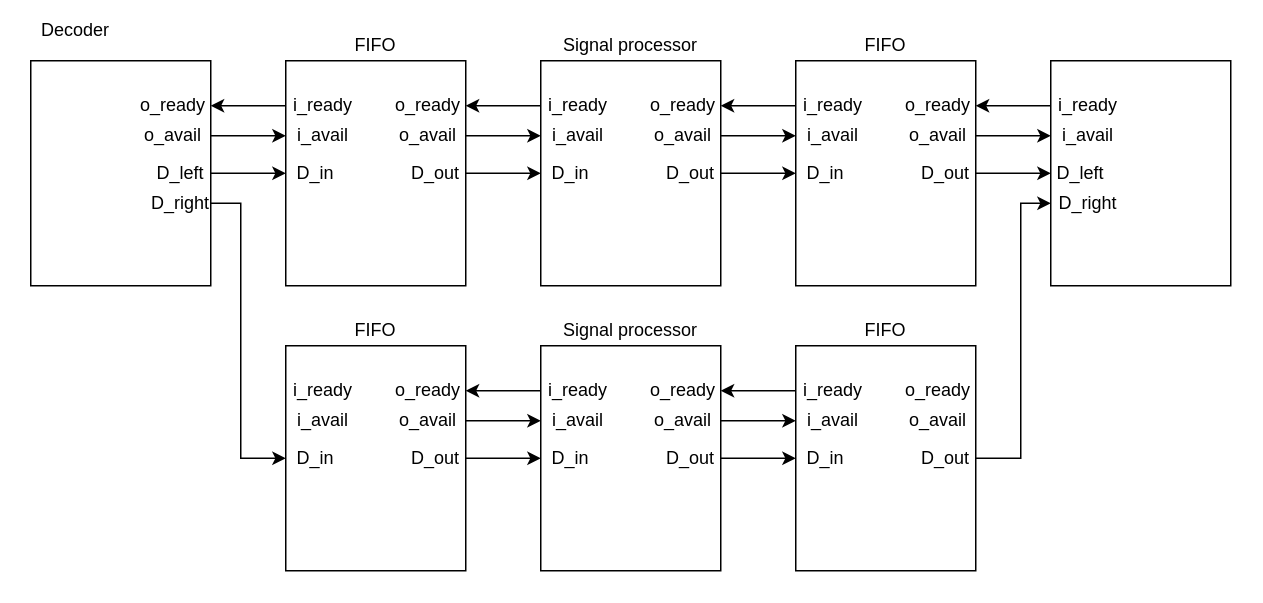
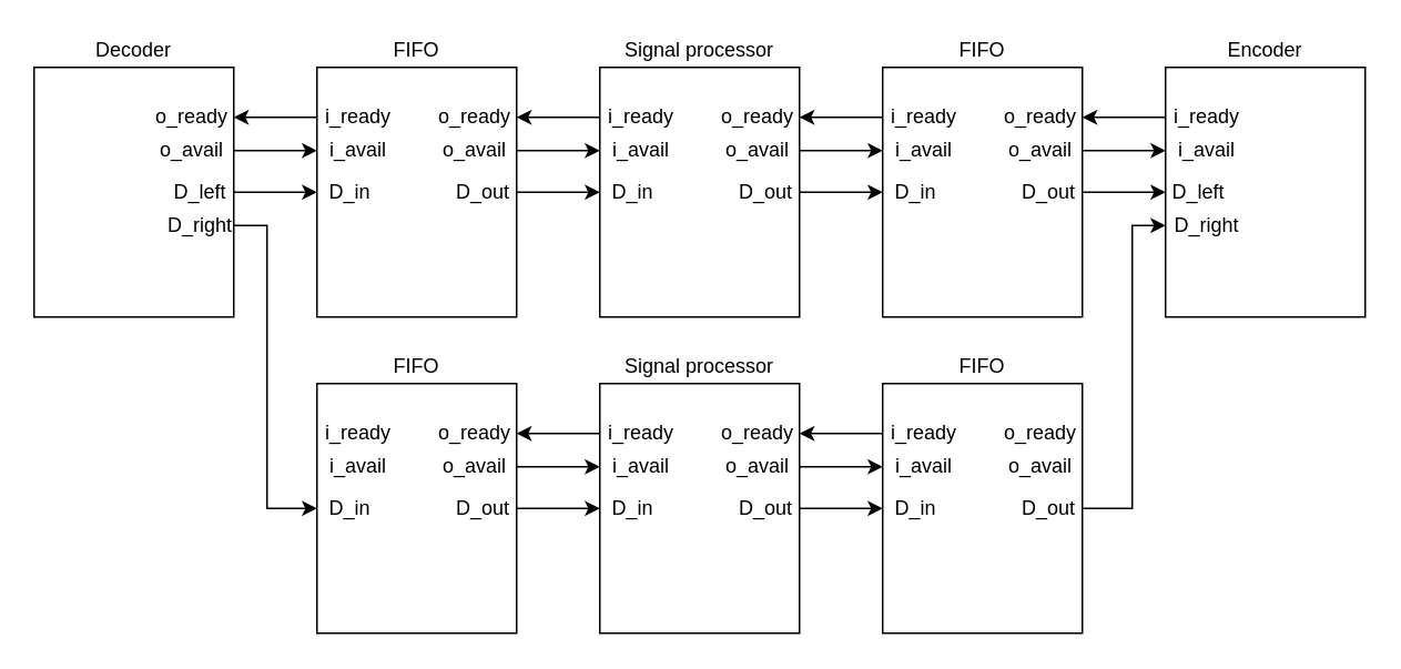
  <mxCell id="0" />
  <mxCell id="1" parent="0" />
  <mxCell id="2" value="" style="rounded=0;whiteSpace=wrap;html=1;" vertex="1" parent="1"><mxGeometry x="190" y="40" width="120" height="150" as="geometry" /></mxCell>
  <mxCell id="3" value="FIFO" style="text;html=1;strokeColor=none;fillColor=none;align=center;verticalAlign=middle;whiteSpace=wrap;rounded=0;" vertex="1" parent="1"><mxGeometry x="230" y="20" width="40" height="20" as="geometry" /></mxCell>
  <mxCell id="4" style="edgeStyle=orthogonalEdgeStyle;rounded=0;orthogonalLoop=1;jettySize=auto;html=1;exitX=1;exitY=0.5;exitDx=0;exitDy=0;entryX=0;entryY=0.5;entryDx=0;entryDy=0;" edge="1" parent="1" source="5" target="40"><mxGeometry relative="1" as="geometry" /></mxCell>
  <mxCell id="5" value="D_out" style="text;html=1;strokeColor=none;fillColor=none;align=center;verticalAlign=middle;whiteSpace=wrap;rounded=0;" vertex="1" parent="1"><mxGeometry x="270" y="105" width="40" height="20" as="geometry" /></mxCell>
  <mxCell id="6" value="D_in" style="text;html=1;strokeColor=none;fillColor=none;align=center;verticalAlign=middle;whiteSpace=wrap;rounded=0;" vertex="1" parent="1"><mxGeometry x="190" y="105" width="40" height="20" as="geometry" /></mxCell>
  <mxCell id="7" value="" style="rounded=0;whiteSpace=wrap;html=1;" vertex="1" parent="1"><mxGeometry x="20" y="40" width="120" height="150" as="geometry" /></mxCell>
- <mxCell id="8" value="Decoder" style="text;html=1;strokeColor=none;fillColor=none;align=center;verticalAlign=middle;whiteSpace=wrap;rounded=0;" vertex="1" parent="1"><mxGeometry x="25" y="10" width="50" height="20" as="geometry" /></mxCell>
+ <mxCell id="8" value="Decoder" style="text;html=1;strokeColor=none;fillColor=none;align=center;verticalAlign=middle;whiteSpace=wrap;rounded=0;" vertex="1" parent="1"><mxGeometry x="55" y="20" width="50" height="20" as="geometry" /></mxCell>
  <mxCell id="9" style="edgeStyle=orthogonalEdgeStyle;rounded=0;orthogonalLoop=1;jettySize=auto;html=1;exitX=1;exitY=0.5;exitDx=0;exitDy=0;entryX=0;entryY=0.5;entryDx=0;entryDy=0;" edge="1" parent="1" source="10" target="6"><mxGeometry relative="1" as="geometry" /></mxCell>
  <mxCell id="10" value="D_left" style="text;html=1;strokeColor=none;fillColor=none;align=center;verticalAlign=middle;whiteSpace=wrap;rounded=0;" vertex="1" parent="1"><mxGeometry x="100" y="105" width="40" height="20" as="geometry" /></mxCell>
  <mxCell id="11" style="edgeStyle=orthogonalEdgeStyle;rounded=0;orthogonalLoop=1;jettySize=auto;html=1;exitX=1;exitY=0.5;exitDx=0;exitDy=0;entryX=0;entryY=0.5;entryDx=0;entryDy=0;" edge="1" parent="1" source="12" target="54"><mxGeometry relative="1" as="geometry"><Array as="points"><mxPoint x="160" y="135" /><mxPoint x="160" y="305" /></Array></mxGeometry></mxCell>
  <mxCell id="12" value="D_right" style="text;html=1;strokeColor=none;fillColor=none;align=center;verticalAlign=middle;whiteSpace=wrap;rounded=0;" vertex="1" parent="1"><mxGeometry x="100" y="125" width="40" height="20" as="geometry" /></mxCell>
  <mxCell id="13" style="edgeStyle=orthogonalEdgeStyle;rounded=0;orthogonalLoop=1;jettySize=auto;html=1;exitX=0;exitY=0.5;exitDx=0;exitDy=0;entryX=1;entryY=0.5;entryDx=0;entryDy=0;" edge="1" parent="1" source="14" target="43"><mxGeometry relative="1" as="geometry" /></mxCell>
  <mxCell id="14" value="i_ready" style="text;html=1;strokeColor=none;fillColor=none;align=center;verticalAlign=middle;whiteSpace=wrap;rounded=0;" vertex="1" parent="1"><mxGeometry x="190" y="60" width="50" height="20" as="geometry" /></mxCell>
  <mxCell id="15" value="i_avail" style="text;html=1;strokeColor=none;fillColor=none;align=center;verticalAlign=middle;whiteSpace=wrap;rounded=0;" vertex="1" parent="1"><mxGeometry x="190" y="80" width="50" height="20" as="geometry" /></mxCell>
  <mxCell id="16" value="o_ready" style="text;html=1;strokeColor=none;fillColor=none;align=center;verticalAlign=middle;whiteSpace=wrap;rounded=0;" vertex="1" parent="1"><mxGeometry x="260" y="60" width="50" height="20" as="geometry" /></mxCell>
  <mxCell id="17" style="edgeStyle=orthogonalEdgeStyle;rounded=0;orthogonalLoop=1;jettySize=auto;html=1;exitX=1;exitY=0.5;exitDx=0;exitDy=0;entryX=0;entryY=0.5;entryDx=0;entryDy=0;" edge="1" parent="1" source="18" target="23"><mxGeometry relative="1" as="geometry" /></mxCell>
  <mxCell id="18" value="o_avail" style="text;html=1;strokeColor=none;fillColor=none;align=center;verticalAlign=middle;whiteSpace=wrap;rounded=0;" vertex="1" parent="1"><mxGeometry x="260" y="80" width="50" height="20" as="geometry" /></mxCell>
  <mxCell id="19" value="" style="rounded=0;whiteSpace=wrap;html=1;" vertex="1" parent="1"><mxGeometry x="360" y="40" width="120" height="150" as="geometry" /></mxCell>
  <mxCell id="20" value="Signal processor" style="text;html=1;strokeColor=none;fillColor=none;align=center;verticalAlign=middle;whiteSpace=wrap;rounded=0;" vertex="1" parent="1"><mxGeometry x="370" y="20" width="100" height="20" as="geometry" /></mxCell>
  <mxCell id="21" style="edgeStyle=orthogonalEdgeStyle;rounded=0;orthogonalLoop=1;jettySize=auto;html=1;exitX=0;exitY=0.5;exitDx=0;exitDy=0;entryX=1;entryY=0.5;entryDx=0;entryDy=0;" edge="1" parent="1" source="22" target="16"><mxGeometry relative="1" as="geometry" /></mxCell>
  <mxCell id="22" value="i_ready" style="text;html=1;strokeColor=none;fillColor=none;align=center;verticalAlign=middle;whiteSpace=wrap;rounded=0;" vertex="1" parent="1"><mxGeometry x="360" y="60" width="50" height="20" as="geometry" /></mxCell>
  <mxCell id="23" value="i_avail" style="text;html=1;strokeColor=none;fillColor=none;align=center;verticalAlign=middle;whiteSpace=wrap;rounded=0;" vertex="1" parent="1"><mxGeometry x="360" y="80" width="50" height="20" as="geometry" /></mxCell>
  <mxCell id="24" value="o_ready" style="text;html=1;strokeColor=none;fillColor=none;align=center;verticalAlign=middle;whiteSpace=wrap;rounded=0;" vertex="1" parent="1"><mxGeometry x="430" y="60" width="50" height="20" as="geometry" /></mxCell>
  <mxCell id="25" style="edgeStyle=orthogonalEdgeStyle;rounded=0;orthogonalLoop=1;jettySize=auto;html=1;exitX=1;exitY=0.5;exitDx=0;exitDy=0;entryX=0;entryY=0.5;entryDx=0;entryDy=0;" edge="1" parent="1" source="26" target="34"><mxGeometry relative="1" as="geometry" /></mxCell>
  <mxCell id="26" value="o_avail" style="text;html=1;strokeColor=none;fillColor=none;align=center;verticalAlign=middle;whiteSpace=wrap;rounded=0;" vertex="1" parent="1"><mxGeometry x="430" y="80" width="50" height="20" as="geometry" /></mxCell>
  <mxCell id="27" value="" style="rounded=0;whiteSpace=wrap;html=1;" vertex="1" parent="1"><mxGeometry x="530" y="40" width="120" height="150" as="geometry" /></mxCell>
  <mxCell id="28" value="FIFO" style="text;html=1;strokeColor=none;fillColor=none;align=center;verticalAlign=middle;whiteSpace=wrap;rounded=0;" vertex="1" parent="1"><mxGeometry x="570" y="20" width="40" height="20" as="geometry" /></mxCell>
  <mxCell id="29" style="edgeStyle=orthogonalEdgeStyle;rounded=0;orthogonalLoop=1;jettySize=auto;html=1;exitX=1;exitY=0.5;exitDx=0;exitDy=0;entryX=0;entryY=0.5;entryDx=0;entryDy=0;" edge="1" parent="1" source="30" target="46"><mxGeometry relative="1" as="geometry" /></mxCell>
  <mxCell id="30" value="D_out" style="text;html=1;strokeColor=none;fillColor=none;align=center;verticalAlign=middle;whiteSpace=wrap;rounded=0;" vertex="1" parent="1"><mxGeometry x="610" y="105" width="40" height="20" as="geometry" /></mxCell>
  <mxCell id="31" value="D_in" style="text;html=1;strokeColor=none;fillColor=none;align=center;verticalAlign=middle;whiteSpace=wrap;rounded=0;" vertex="1" parent="1"><mxGeometry x="530" y="105" width="40" height="20" as="geometry" /></mxCell>
  <mxCell id="32" style="edgeStyle=orthogonalEdgeStyle;rounded=0;orthogonalLoop=1;jettySize=auto;html=1;exitX=0;exitY=0.5;exitDx=0;exitDy=0;entryX=1;entryY=0.5;entryDx=0;entryDy=0;" edge="1" parent="1" source="33" target="24"><mxGeometry relative="1" as="geometry" /></mxCell>
  <mxCell id="33" value="i_ready" style="text;html=1;strokeColor=none;fillColor=none;align=center;verticalAlign=middle;whiteSpace=wrap;rounded=0;" vertex="1" parent="1"><mxGeometry x="530" y="60" width="50" height="20" as="geometry" /></mxCell>
  <mxCell id="34" value="i_avail" style="text;html=1;strokeColor=none;fillColor=none;align=center;verticalAlign=middle;whiteSpace=wrap;rounded=0;" vertex="1" parent="1"><mxGeometry x="530" y="80" width="50" height="20" as="geometry" /></mxCell>
  <mxCell id="35" value="o_ready" style="text;html=1;strokeColor=none;fillColor=none;align=center;verticalAlign=middle;whiteSpace=wrap;rounded=0;" vertex="1" parent="1"><mxGeometry x="600" y="60" width="50" height="20" as="geometry" /></mxCell>
  <mxCell id="36" style="edgeStyle=orthogonalEdgeStyle;rounded=0;orthogonalLoop=1;jettySize=auto;html=1;exitX=1;exitY=0.5;exitDx=0;exitDy=0;entryX=0;entryY=0.5;entryDx=0;entryDy=0;" edge="1" parent="1" source="37" target="49"><mxGeometry relative="1" as="geometry" /></mxCell>
  <mxCell id="37" value="o_avail" style="text;html=1;strokeColor=none;fillColor=none;align=center;verticalAlign=middle;whiteSpace=wrap;rounded=0;" vertex="1" parent="1"><mxGeometry x="600" y="80" width="50" height="20" as="geometry" /></mxCell>
  <mxCell id="38" style="edgeStyle=orthogonalEdgeStyle;rounded=0;orthogonalLoop=1;jettySize=auto;html=1;exitX=1;exitY=0.5;exitDx=0;exitDy=0;entryX=0;entryY=0.5;entryDx=0;entryDy=0;" edge="1" parent="1" source="39" target="31"><mxGeometry relative="1" as="geometry" /></mxCell>
  <mxCell id="39" value="D_out" style="text;html=1;strokeColor=none;fillColor=none;align=center;verticalAlign=middle;whiteSpace=wrap;rounded=0;" vertex="1" parent="1"><mxGeometry x="440" y="105" width="40" height="20" as="geometry" /></mxCell>
  <mxCell id="40" value="D_in" style="text;html=1;strokeColor=none;fillColor=none;align=center;verticalAlign=middle;whiteSpace=wrap;rounded=0;" vertex="1" parent="1"><mxGeometry x="360" y="105" width="40" height="20" as="geometry" /></mxCell>
  <mxCell id="41" value="" style="rounded=0;whiteSpace=wrap;html=1;" vertex="1" parent="1"><mxGeometry x="700" y="40" width="120" height="150" as="geometry" /></mxCell>
+ <mxCell id="42" value="Encoder" style="text;html=1;strokeColor=none;fillColor=none;align=center;verticalAlign=middle;whiteSpace=wrap;rounded=0;" vertex="1" parent="1"><mxGeometry x="735" y="20" width="50" height="20" as="geometry" /></mxCell>
  <mxCell id="43" value="o_ready" style="text;html=1;strokeColor=none;fillColor=none;align=center;verticalAlign=middle;whiteSpace=wrap;rounded=0;" vertex="1" parent="1"><mxGeometry x="90" y="60" width="50" height="20" as="geometry" /></mxCell>
  <mxCell id="44" style="edgeStyle=orthogonalEdgeStyle;rounded=0;orthogonalLoop=1;jettySize=auto;html=1;exitX=1;exitY=0.5;exitDx=0;exitDy=0;entryX=0;entryY=0.5;entryDx=0;entryDy=0;" edge="1" parent="1" source="45" target="15"><mxGeometry relative="1" as="geometry" /></mxCell>
  <mxCell id="45" value="o_avail" style="text;html=1;strokeColor=none;fillColor=none;align=center;verticalAlign=middle;whiteSpace=wrap;rounded=0;" vertex="1" parent="1"><mxGeometry x="90" y="80" width="50" height="20" as="geometry" /></mxCell>
  <mxCell id="46" value="D_left" style="text;html=1;strokeColor=none;fillColor=none;align=center;verticalAlign=middle;whiteSpace=wrap;rounded=0;" vertex="1" parent="1"><mxGeometry x="700" y="105" width="40" height="20" as="geometry" /></mxCell>
  <mxCell id="47" style="edgeStyle=orthogonalEdgeStyle;rounded=0;orthogonalLoop=1;jettySize=auto;html=1;exitX=0;exitY=0.5;exitDx=0;exitDy=0;entryX=1;entryY=0.5;entryDx=0;entryDy=0;" edge="1" parent="1" source="48" target="35"><mxGeometry relative="1" as="geometry" /></mxCell>
  <mxCell id="48" value="i_ready" style="text;html=1;strokeColor=none;fillColor=none;align=center;verticalAlign=middle;whiteSpace=wrap;rounded=0;" vertex="1" parent="1"><mxGeometry x="700" y="60" width="50" height="20" as="geometry" /></mxCell>
  <mxCell id="49" value="i_avail" style="text;html=1;strokeColor=none;fillColor=none;align=center;verticalAlign=middle;whiteSpace=wrap;rounded=0;" vertex="1" parent="1"><mxGeometry x="700" y="80" width="50" height="20" as="geometry" /></mxCell>
  <mxCell id="50" value="" style="rounded=0;whiteSpace=wrap;html=1;" vertex="1" parent="1"><mxGeometry x="190" y="230" width="120" height="150" as="geometry" /></mxCell>
  <mxCell id="51" value="FIFO" style="text;html=1;strokeColor=none;fillColor=none;align=center;verticalAlign=middle;whiteSpace=wrap;rounded=0;" vertex="1" parent="1"><mxGeometry x="230" y="210" width="40" height="20" as="geometry" /></mxCell>
  <mxCell id="52" style="edgeStyle=orthogonalEdgeStyle;rounded=0;orthogonalLoop=1;jettySize=auto;html=1;exitX=1;exitY=0.5;exitDx=0;exitDy=0;entryX=0;entryY=0.5;entryDx=0;entryDy=0;" edge="1" source="53" target="80" parent="1"><mxGeometry relative="1" as="geometry" /></mxCell>
  <mxCell id="53" value="D_out" style="text;html=1;strokeColor=none;fillColor=none;align=center;verticalAlign=middle;whiteSpace=wrap;rounded=0;" vertex="1" parent="1"><mxGeometry x="270" y="295" width="40" height="20" as="geometry" /></mxCell>
  <mxCell id="54" value="D_in" style="text;html=1;strokeColor=none;fillColor=none;align=center;verticalAlign=middle;whiteSpace=wrap;rounded=0;" vertex="1" parent="1"><mxGeometry x="190" y="295" width="40" height="20" as="geometry" /></mxCell>
  <mxCell id="55" value="i_ready" style="text;html=1;strokeColor=none;fillColor=none;align=center;verticalAlign=middle;whiteSpace=wrap;rounded=0;" vertex="1" parent="1"><mxGeometry x="190" y="250" width="50" height="20" as="geometry" /></mxCell>
  <mxCell id="56" value="i_avail" style="text;html=1;strokeColor=none;fillColor=none;align=center;verticalAlign=middle;whiteSpace=wrap;rounded=0;" vertex="1" parent="1"><mxGeometry x="190" y="270" width="50" height="20" as="geometry" /></mxCell>
  <mxCell id="57" value="o_ready" style="text;html=1;strokeColor=none;fillColor=none;align=center;verticalAlign=middle;whiteSpace=wrap;rounded=0;" vertex="1" parent="1"><mxGeometry x="260" y="250" width="50" height="20" as="geometry" /></mxCell>
  <mxCell id="58" style="edgeStyle=orthogonalEdgeStyle;rounded=0;orthogonalLoop=1;jettySize=auto;html=1;exitX=1;exitY=0.5;exitDx=0;exitDy=0;entryX=0;entryY=0.5;entryDx=0;entryDy=0;" edge="1" source="59" target="64" parent="1"><mxGeometry relative="1" as="geometry" /></mxCell>
  <mxCell id="59" value="o_avail" style="text;html=1;strokeColor=none;fillColor=none;align=center;verticalAlign=middle;whiteSpace=wrap;rounded=0;" vertex="1" parent="1"><mxGeometry x="260" y="270" width="50" height="20" as="geometry" /></mxCell>
  <mxCell id="60" value="" style="rounded=0;whiteSpace=wrap;html=1;" vertex="1" parent="1"><mxGeometry x="360" y="230" width="120" height="150" as="geometry" /></mxCell>
  <mxCell id="61" value="Signal processor" style="text;html=1;strokeColor=none;fillColor=none;align=center;verticalAlign=middle;whiteSpace=wrap;rounded=0;" vertex="1" parent="1"><mxGeometry x="370" y="210" width="100" height="20" as="geometry" /></mxCell>
  <mxCell id="62" style="edgeStyle=orthogonalEdgeStyle;rounded=0;orthogonalLoop=1;jettySize=auto;html=1;exitX=0;exitY=0.5;exitDx=0;exitDy=0;entryX=1;entryY=0.5;entryDx=0;entryDy=0;" edge="1" source="63" target="57" parent="1"><mxGeometry relative="1" as="geometry" /></mxCell>
  <mxCell id="63" value="i_ready" style="text;html=1;strokeColor=none;fillColor=none;align=center;verticalAlign=middle;whiteSpace=wrap;rounded=0;" vertex="1" parent="1"><mxGeometry x="360" y="250" width="50" height="20" as="geometry" /></mxCell>
  <mxCell id="64" value="i_avail" style="text;html=1;strokeColor=none;fillColor=none;align=center;verticalAlign=middle;whiteSpace=wrap;rounded=0;" vertex="1" parent="1"><mxGeometry x="360" y="270" width="50" height="20" as="geometry" /></mxCell>
  <mxCell id="65" value="o_ready" style="text;html=1;strokeColor=none;fillColor=none;align=center;verticalAlign=middle;whiteSpace=wrap;rounded=0;" vertex="1" parent="1"><mxGeometry x="430" y="250" width="50" height="20" as="geometry" /></mxCell>
  <mxCell id="66" style="edgeStyle=orthogonalEdgeStyle;rounded=0;orthogonalLoop=1;jettySize=auto;html=1;exitX=1;exitY=0.5;exitDx=0;exitDy=0;entryX=0;entryY=0.5;entryDx=0;entryDy=0;" edge="1" source="67" target="75" parent="1"><mxGeometry relative="1" as="geometry" /></mxCell>
  <mxCell id="67" value="o_avail" style="text;html=1;strokeColor=none;fillColor=none;align=center;verticalAlign=middle;whiteSpace=wrap;rounded=0;" vertex="1" parent="1"><mxGeometry x="430" y="270" width="50" height="20" as="geometry" /></mxCell>
  <mxCell id="68" value="" style="rounded=0;whiteSpace=wrap;html=1;" vertex="1" parent="1"><mxGeometry x="530" y="230" width="120" height="150" as="geometry" /></mxCell>
  <mxCell id="69" value="FIFO" style="text;html=1;strokeColor=none;fillColor=none;align=center;verticalAlign=middle;whiteSpace=wrap;rounded=0;" vertex="1" parent="1"><mxGeometry x="570" y="210" width="40" height="20" as="geometry" /></mxCell>
  <mxCell id="70" style="edgeStyle=orthogonalEdgeStyle;rounded=0;orthogonalLoop=1;jettySize=auto;html=1;exitX=1;exitY=0.5;exitDx=0;exitDy=0;entryX=0;entryY=0.5;entryDx=0;entryDy=0;" edge="1" parent="1" source="71" target="81"><mxGeometry relative="1" as="geometry"><Array as="points"><mxPoint x="680" y="305" /><mxPoint x="680" y="135" /></Array></mxGeometry></mxCell>
  <mxCell id="71" value="D_out" style="text;html=1;strokeColor=none;fillColor=none;align=center;verticalAlign=middle;whiteSpace=wrap;rounded=0;" vertex="1" parent="1"><mxGeometry x="610" y="295" width="40" height="20" as="geometry" /></mxCell>
  <mxCell id="72" value="D_in" style="text;html=1;strokeColor=none;fillColor=none;align=center;verticalAlign=middle;whiteSpace=wrap;rounded=0;" vertex="1" parent="1"><mxGeometry x="530" y="295" width="40" height="20" as="geometry" /></mxCell>
  <mxCell id="73" style="edgeStyle=orthogonalEdgeStyle;rounded=0;orthogonalLoop=1;jettySize=auto;html=1;exitX=0;exitY=0.5;exitDx=0;exitDy=0;entryX=1;entryY=0.5;entryDx=0;entryDy=0;" edge="1" source="74" target="65" parent="1"><mxGeometry relative="1" as="geometry" /></mxCell>
  <mxCell id="74" value="i_ready" style="text;html=1;strokeColor=none;fillColor=none;align=center;verticalAlign=middle;whiteSpace=wrap;rounded=0;" vertex="1" parent="1"><mxGeometry x="530" y="250" width="50" height="20" as="geometry" /></mxCell>
  <mxCell id="75" value="i_avail" style="text;html=1;strokeColor=none;fillColor=none;align=center;verticalAlign=middle;whiteSpace=wrap;rounded=0;" vertex="1" parent="1"><mxGeometry x="530" y="270" width="50" height="20" as="geometry" /></mxCell>
  <mxCell id="76" value="o_ready" style="text;html=1;strokeColor=none;fillColor=none;align=center;verticalAlign=middle;whiteSpace=wrap;rounded=0;" vertex="1" parent="1"><mxGeometry x="600" y="250" width="50" height="20" as="geometry" /></mxCell>
  <mxCell id="77" value="o_avail" style="text;html=1;strokeColor=none;fillColor=none;align=center;verticalAlign=middle;whiteSpace=wrap;rounded=0;" vertex="1" parent="1"><mxGeometry x="600" y="270" width="50" height="20" as="geometry" /></mxCell>
  <mxCell id="78" style="edgeStyle=orthogonalEdgeStyle;rounded=0;orthogonalLoop=1;jettySize=auto;html=1;exitX=1;exitY=0.5;exitDx=0;exitDy=0;entryX=0;entryY=0.5;entryDx=0;entryDy=0;" edge="1" source="79" target="72" parent="1"><mxGeometry relative="1" as="geometry" /></mxCell>
  <mxCell id="79" value="D_out" style="text;html=1;strokeColor=none;fillColor=none;align=center;verticalAlign=middle;whiteSpace=wrap;rounded=0;" vertex="1" parent="1"><mxGeometry x="440" y="295" width="40" height="20" as="geometry" /></mxCell>
  <mxCell id="80" value="D_in" style="text;html=1;strokeColor=none;fillColor=none;align=center;verticalAlign=middle;whiteSpace=wrap;rounded=0;" vertex="1" parent="1"><mxGeometry x="360" y="295" width="40" height="20" as="geometry" /></mxCell>
  <mxCell id="81" value="D_right" style="text;html=1;strokeColor=none;fillColor=none;align=center;verticalAlign=middle;whiteSpace=wrap;rounded=0;" vertex="1" parent="1"><mxGeometry x="700" y="125" width="50" height="20" as="geometry" /></mxCell>
